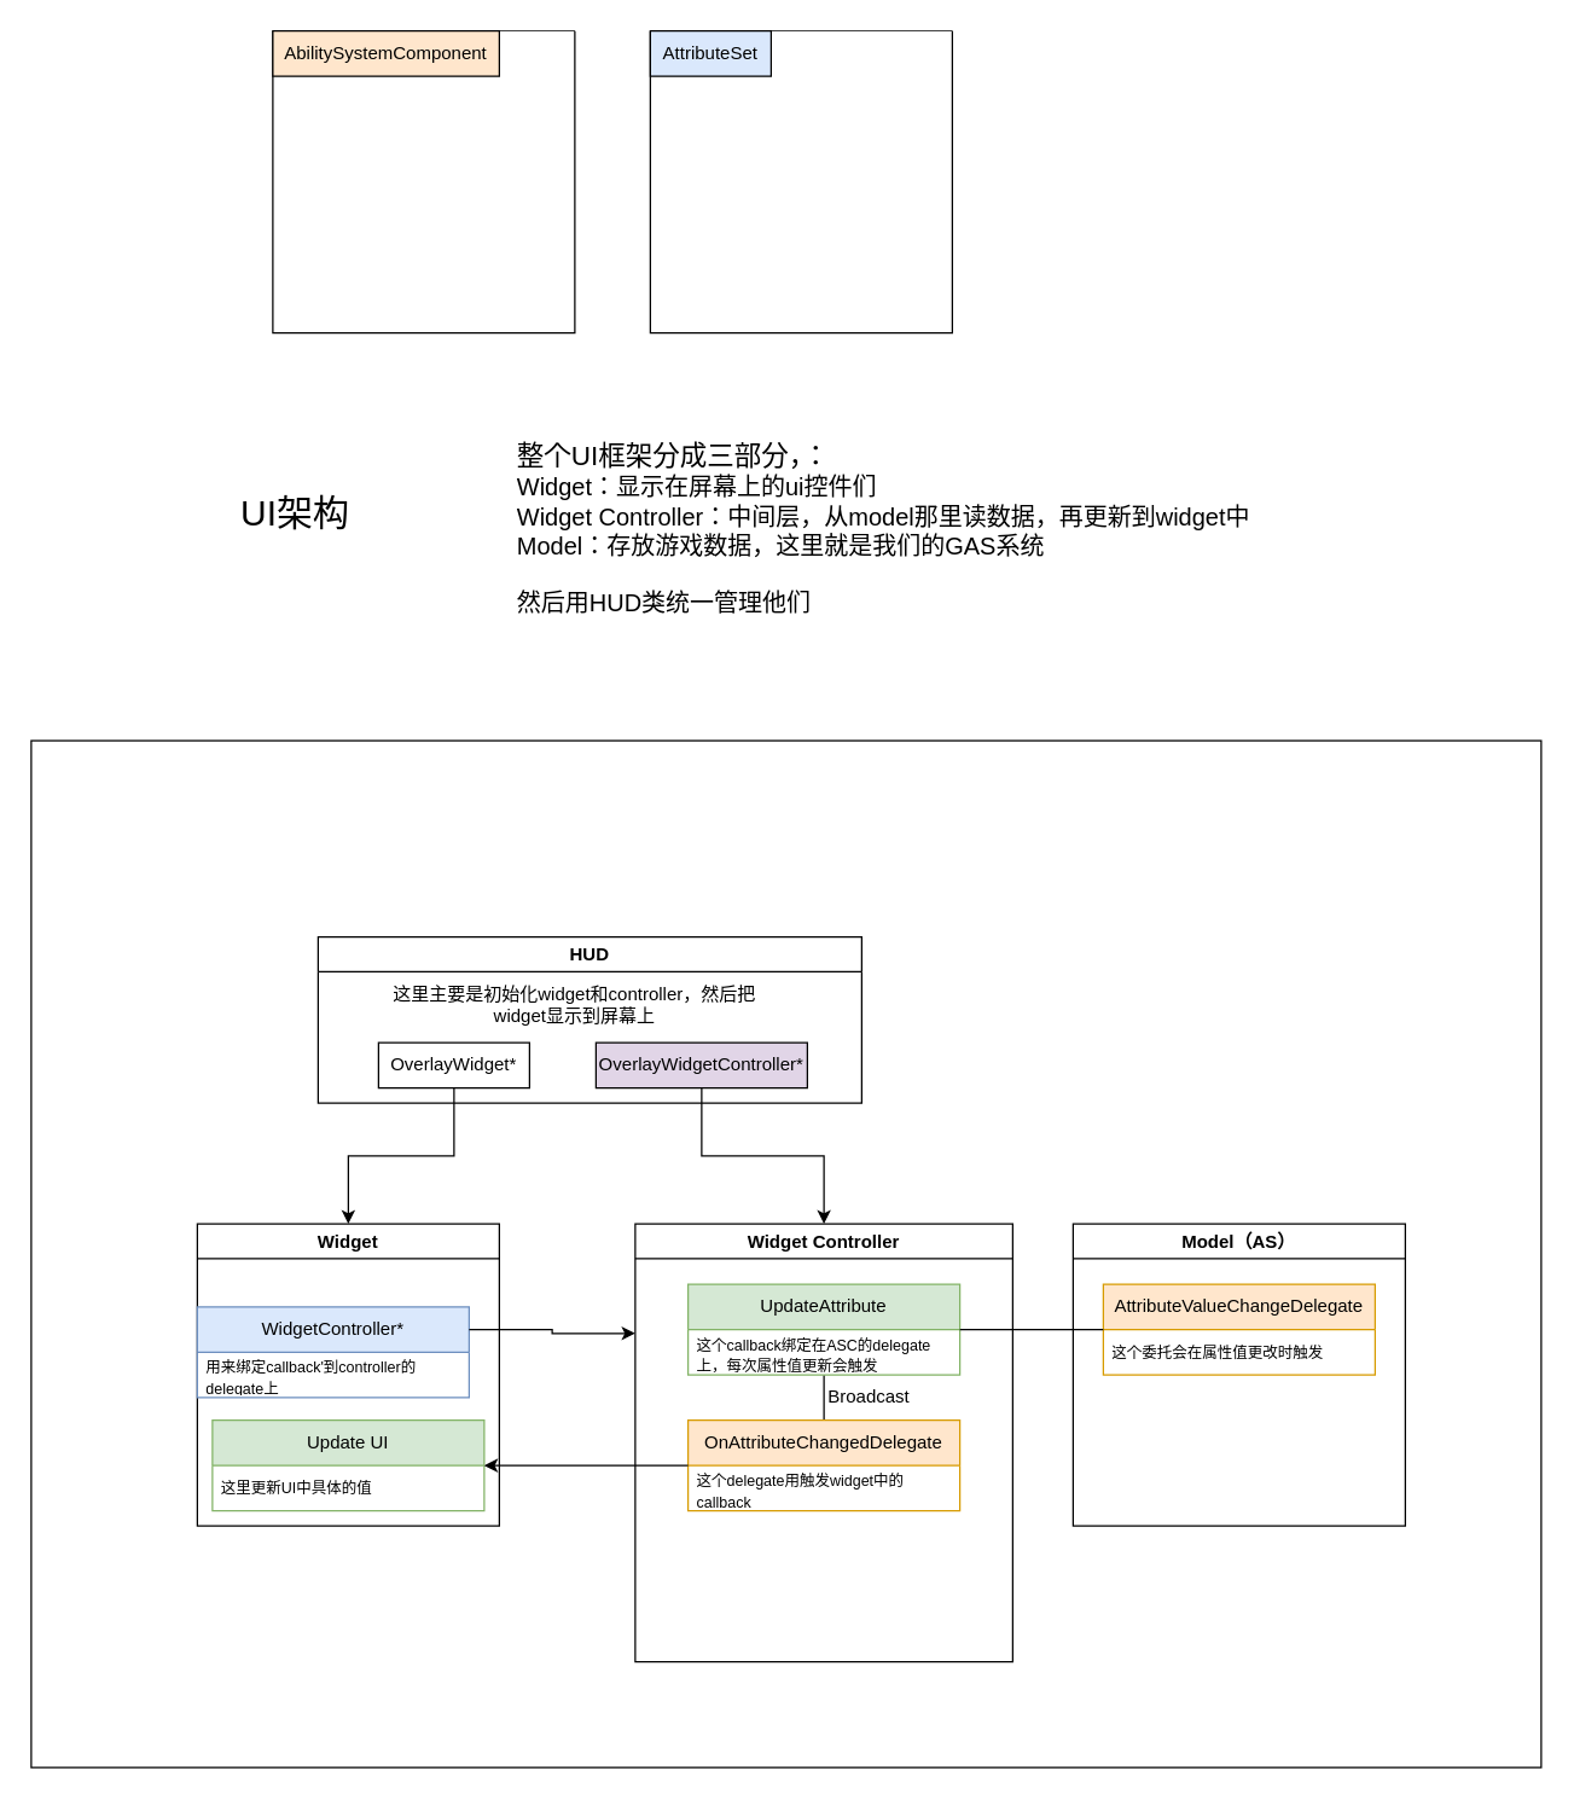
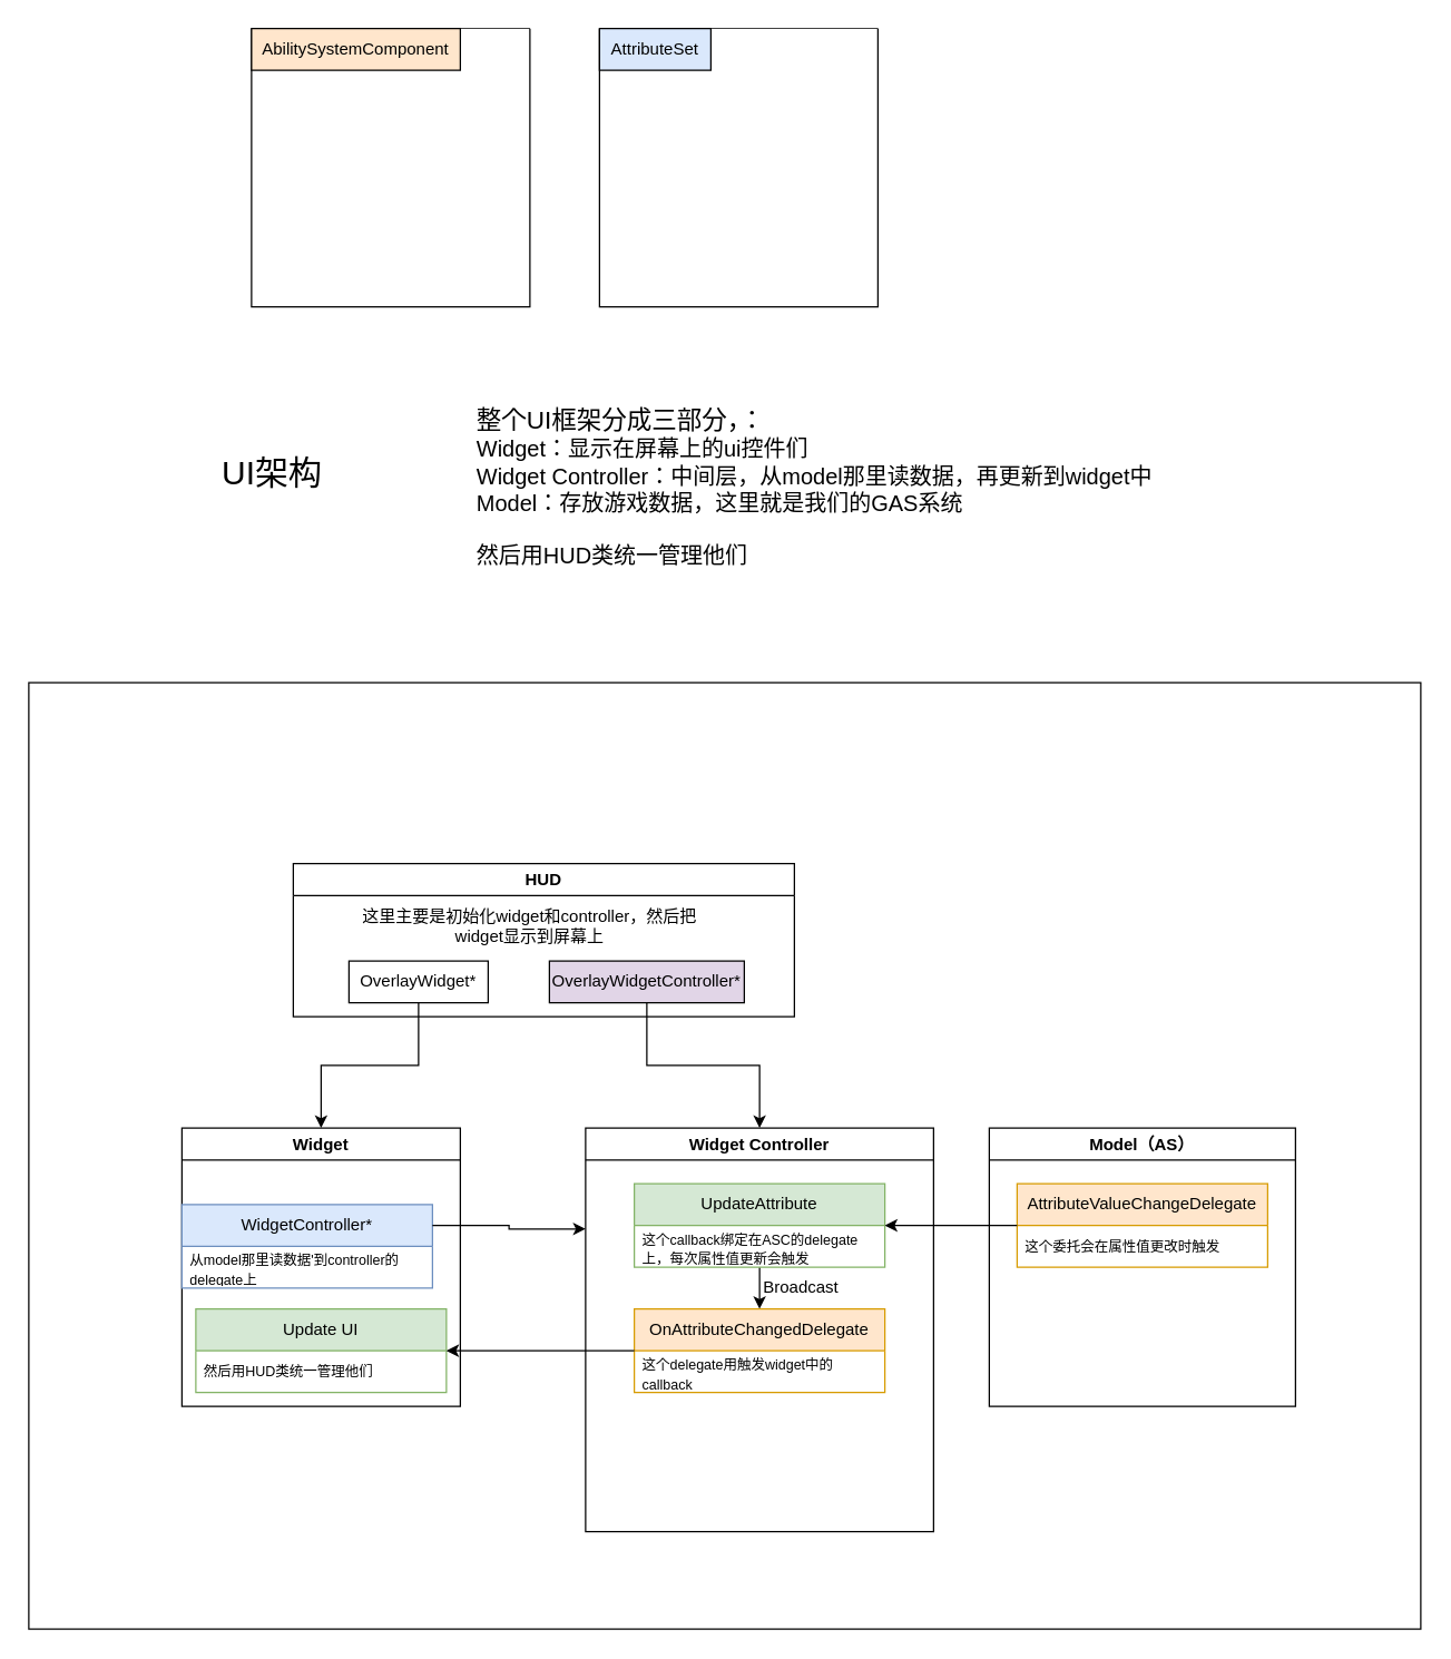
  <mxCell id="0" />
  <mxCell id="1" parent="0" />
  <mxCell id="2" value="" style="rounded=0;whiteSpace=wrap;html=1;" vertex="1" parent="1"><mxGeometry x="20" y="490" width="1000" height="680" as="geometry" /></mxCell>
  <mxCell id="3" value="" style="swimlane;startSize=0;swimlaneFillColor=#FFFFFF;" parent="1" vertex="1"><mxGeometry x="180" y="20" width="200" height="200" as="geometry"><mxRectangle x="750" y="240" width="50" height="40" as="alternateBounds" /></mxGeometry></mxCell>
  <mxCell id="4" value="AbilitySystemComponent" style="rounded=0;whiteSpace=wrap;html=1;fillColor=#ffe6cc;" parent="3" vertex="1"><mxGeometry width="150" height="30" as="geometry" /></mxCell>
  <mxCell id="5" value="" style="swimlane;startSize=0;swimlaneFillColor=#FFFFFF;" parent="1" vertex="1"><mxGeometry x="430" y="20" width="200" height="200" as="geometry"><mxRectangle x="750" y="240" width="50" height="40" as="alternateBounds" /></mxGeometry></mxCell>
  <mxCell id="6" value="AttributeSet" style="rounded=0;whiteSpace=wrap;html=1;fillColor=#dae8fc;" parent="5" vertex="1"><mxGeometry width="80" height="30" as="geometry" /></mxCell>
  <mxCell id="7" value="&lt;font style=&quot;font-size: 24px;&quot;&gt;UI架构&lt;/font&gt;" style="text;html=1;strokeColor=none;fillColor=none;align=center;verticalAlign=middle;whiteSpace=wrap;rounded=0;" vertex="1" parent="1"><mxGeometry x="150" y="320" width="90" height="40" as="geometry" /></mxCell>
  <mxCell id="8" value="Widget" style="swimlane;whiteSpace=wrap;html=1;swimlaneFillColor=default;" vertex="1" parent="1"><mxGeometry x="130" y="810" width="200" height="200" as="geometry" /></mxCell>
  <mxCell id="9" value="Update UI" style="swimlane;fontStyle=0;childLayout=stackLayout;horizontal=1;startSize=30;horizontalStack=0;resizeParent=1;resizeParentMax=0;resizeLast=0;collapsible=1;marginBottom=0;whiteSpace=wrap;html=1;fillColor=#d5e8d4;strokeColor=#82b366;" vertex="1" parent="8"><mxGeometry x="10" y="130" width="180" height="60" as="geometry" /></mxCell>
- <mxCell id="10" value="&lt;span style=&quot;font-size: 10px;&quot;&gt;这里更新UI中具体的值&lt;/span&gt;" style="text;strokeColor=none;fillColor=none;align=left;verticalAlign=middle;spacingLeft=4;spacingRight=4;overflow=hidden;points=[[0,0.5],[1,0.5]];portConstraint=eastwest;rotatable=0;whiteSpace=wrap;html=1;" vertex="1" parent="9"><mxGeometry y="30" width="180" height="30" as="geometry" /></mxCell>
+ <mxCell id="10" value="&lt;span style=&quot;font-size: 10px;&quot;&gt;然后用HUD类统一管理他们&lt;/span&gt;" style="text;strokeColor=none;fillColor=none;align=left;verticalAlign=middle;spacingLeft=4;spacingRight=4;overflow=hidden;points=[[0,0.5],[1,0.5]];portConstraint=eastwest;rotatable=0;whiteSpace=wrap;html=1;" vertex="1" parent="9"><mxGeometry y="30" width="180" height="30" as="geometry" /></mxCell>
  <mxCell id="11" value="WidgetController*" style="swimlane;fontStyle=0;childLayout=stackLayout;horizontal=1;startSize=30;horizontalStack=0;resizeParent=1;resizeParentMax=0;resizeLast=0;collapsible=1;marginBottom=0;whiteSpace=wrap;html=1;fillColor=#dae8fc;strokeColor=#6c8ebf;" vertex="1" parent="8"><mxGeometry y="55" width="180" height="60" as="geometry" /></mxCell>
- <mxCell id="12" value="&lt;span style=&quot;font-size: 10px;&quot;&gt;用来绑定callback'到controller的delegate上&lt;/span&gt;" style="text;strokeColor=none;fillColor=none;align=left;verticalAlign=middle;spacingLeft=4;spacingRight=4;overflow=hidden;points=[[0,0.5],[1,0.5]];portConstraint=eastwest;rotatable=0;whiteSpace=wrap;html=1;" vertex="1" parent="11"><mxGeometry y="30" width="180" height="30" as="geometry" /></mxCell>
+ <mxCell id="12" value="&lt;span style=&quot;font-size: 10px;&quot;&gt;从model那里读数据'到controller的delegate上&lt;/span&gt;" style="text;strokeColor=none;fillColor=none;align=left;verticalAlign=middle;spacingLeft=4;spacingRight=4;overflow=hidden;points=[[0,0.5],[1,0.5]];portConstraint=eastwest;rotatable=0;whiteSpace=wrap;html=1;" vertex="1" parent="11"><mxGeometry y="30" width="180" height="30" as="geometry" /></mxCell>
  <mxCell id="13" value="Widget Controller" style="swimlane;whiteSpace=wrap;html=1;swimlaneFillColor=default;" vertex="1" parent="1"><mxGeometry x="420" y="810" width="250" height="290" as="geometry"><mxRectangle x="300" y="840" width="140" height="30" as="alternateBounds" /></mxGeometry></mxCell>
- <mxCell id="14" style="edgeStyle=orthogonalEdgeStyle;rounded=0;orthogonalLoop=1;jettySize=auto;html=1;exitX=0.5;exitY=1;exitDx=0;exitDy=0;entryX=0.5;entryY=0;entryDx=0;entryDy=0;endArrow=none;" edge="1" parent="13" source="15" target="17"><mxGeometry relative="1" as="geometry" /></mxCell>
+ <mxCell id="14" style="edgeStyle=orthogonalEdgeStyle;rounded=0;orthogonalLoop=1;jettySize=auto;html=1;exitX=0.5;exitY=1;exitDx=0;exitDy=0;entryX=0.5;entryY=0;entryDx=0;entryDy=0;" edge="1" parent="13" source="15" target="17"><mxGeometry relative="1" as="geometry" /></mxCell>
  <mxCell id="15" value="UpdateAttribute" style="swimlane;fontStyle=0;childLayout=stackLayout;horizontal=1;startSize=30;horizontalStack=0;resizeParent=1;resizeParentMax=0;resizeLast=0;collapsible=1;marginBottom=0;whiteSpace=wrap;html=1;fillColor=#d5e8d4;strokeColor=#82b366;" vertex="1" parent="13"><mxGeometry x="35" y="40" width="180" height="60" as="geometry" /></mxCell>
  <mxCell id="16" value="&lt;font style=&quot;font-size: 10px;&quot;&gt;这个callback绑定在ASC的delegate上，每次属性值更新会触发&lt;/font&gt;" style="text;strokeColor=none;fillColor=none;align=left;verticalAlign=middle;spacingLeft=4;spacingRight=4;overflow=hidden;points=[[0,0.5],[1,0.5]];portConstraint=eastwest;rotatable=0;whiteSpace=wrap;html=1;" vertex="1" parent="15"><mxGeometry y="30" width="180" height="30" as="geometry" /></mxCell>
  <mxCell id="17" value="OnAttributeChangedDelegate" style="swimlane;fontStyle=0;childLayout=stackLayout;horizontal=1;startSize=30;horizontalStack=0;resizeParent=1;resizeParentMax=0;resizeLast=0;collapsible=1;marginBottom=0;whiteSpace=wrap;html=1;fillColor=#ffe6cc;strokeColor=#d79b00;" vertex="1" parent="13"><mxGeometry x="35" y="130" width="180" height="60" as="geometry" /></mxCell>
  <mxCell id="18" value="&lt;span style=&quot;font-size: 10px;&quot;&gt;这个delegate用触发widget中的callback&lt;/span&gt;" style="text;strokeColor=none;fillColor=none;align=left;verticalAlign=middle;spacingLeft=4;spacingRight=4;overflow=hidden;points=[[0,0.5],[1,0.5]];portConstraint=eastwest;rotatable=0;whiteSpace=wrap;html=1;" vertex="1" parent="17"><mxGeometry y="30" width="180" height="30" as="geometry" /></mxCell>
  <mxCell id="19" value="Broadcast" style="text;html=1;strokeColor=none;fillColor=none;align=center;verticalAlign=middle;whiteSpace=wrap;rounded=0;" vertex="1" parent="13"><mxGeometry x="130" y="110" width="50" height="10" as="geometry" /></mxCell>
  <mxCell id="20" value="Model（AS）" style="swimlane;whiteSpace=wrap;html=1;swimlaneFillColor=default;" vertex="1" parent="1"><mxGeometry x="710" y="810" width="220" height="200" as="geometry" /></mxCell>
  <mxCell id="21" value="AttributeValueChangeDelegate" style="swimlane;fontStyle=0;childLayout=stackLayout;horizontal=1;startSize=30;horizontalStack=0;resizeParent=1;resizeParentMax=0;resizeLast=0;collapsible=1;marginBottom=0;whiteSpace=wrap;html=1;fillColor=#ffe6cc;strokeColor=#d79b00;swimlaneFillColor=default;" vertex="1" parent="20"><mxGeometry x="20" y="40" width="180" height="60" as="geometry" /></mxCell>
  <mxCell id="22" value="&lt;font style=&quot;font-size: 10px;&quot;&gt;这个委托会在属性值更改时触发&lt;/font&gt;" style="text;strokeColor=none;fillColor=none;align=left;verticalAlign=middle;spacingLeft=4;spacingRight=4;overflow=hidden;points=[[0,0.5],[1,0.5]];portConstraint=eastwest;rotatable=0;whiteSpace=wrap;html=1;" vertex="1" parent="21"><mxGeometry y="30" width="180" height="30" as="geometry" /></mxCell>
  <mxCell id="23" value="&lt;div style=&quot;&quot;&gt;&lt;span style=&quot;background-color: initial;&quot;&gt;&lt;font style=&quot;font-size: 18px;&quot;&gt;整个UI框架分成三部分，：&lt;/font&gt;&lt;/span&gt;&lt;/div&gt;&lt;div style=&quot;&quot;&gt;&lt;span style=&quot;background-color: initial;&quot;&gt;&lt;font size=&quot;3&quot;&gt;Widget：显示在屏幕上的ui控件们&lt;/font&gt;&lt;/span&gt;&lt;/div&gt;&lt;div style=&quot;&quot;&gt;&lt;span style=&quot;background-color: initial;&quot;&gt;&lt;font size=&quot;3&quot;&gt;Widget Controller：中间层，从model那里读数据，再更新到widget中&lt;/font&gt;&lt;/span&gt;&lt;/div&gt;&lt;div style=&quot;&quot;&gt;&lt;span style=&quot;background-color: initial;&quot;&gt;&lt;font size=&quot;3&quot;&gt;Model：存放游戏数据，这里就是我们的GAS系统&lt;/font&gt;&lt;/span&gt;&lt;/div&gt;&lt;div style=&quot;&quot;&gt;&lt;span style=&quot;background-color: initial;&quot;&gt;&lt;font size=&quot;3&quot;&gt;&lt;br&gt;&lt;/font&gt;&lt;/span&gt;&lt;/div&gt;&lt;div style=&quot;&quot;&gt;&lt;span style=&quot;background-color: initial;&quot;&gt;&lt;font size=&quot;3&quot;&gt;然后用HUD类统一管理他们&lt;/font&gt;&lt;/span&gt;&lt;/div&gt;" style="text;html=1;strokeColor=none;fillColor=none;align=left;verticalAlign=middle;whiteSpace=wrap;rounded=0;" vertex="1" parent="1"><mxGeometry x="340" y="290" width="560" height="120" as="geometry" /></mxCell>
  <mxCell id="24" value="HUD" style="swimlane;whiteSpace=wrap;html=1;swimlaneFillColor=default;" vertex="1" parent="1"><mxGeometry x="210" y="620" width="360" height="110" as="geometry" /></mxCell>
  <mxCell id="25" value="OverlayWidget*" style="rounded=0;whiteSpace=wrap;html=1;" vertex="1" parent="24"><mxGeometry x="40" y="70" width="100" height="30" as="geometry" /></mxCell>
  <mxCell id="26" value="OverlayWidgetController*" style="rounded=0;whiteSpace=wrap;html=1;fillColor=#e1d5e7;" vertex="1" parent="24"><mxGeometry x="184" y="70" width="140" height="30" as="geometry" /></mxCell>
  <mxCell id="27" value="这里主要是初始化widget和controller，然后把widget显示到屏幕上" style="text;html=1;strokeColor=none;fillColor=none;align=center;verticalAlign=middle;whiteSpace=wrap;rounded=0;" vertex="1" parent="24"><mxGeometry x="40" y="30" width="260" height="30" as="geometry" /></mxCell>
  <mxCell id="28" style="edgeStyle=orthogonalEdgeStyle;rounded=0;orthogonalLoop=1;jettySize=auto;html=1;exitX=0.5;exitY=1;exitDx=0;exitDy=0;entryX=0.5;entryY=0;entryDx=0;entryDy=0;" edge="1" parent="1" source="25" target="8"><mxGeometry relative="1" as="geometry" /></mxCell>
  <mxCell id="29" style="edgeStyle=orthogonalEdgeStyle;rounded=0;orthogonalLoop=1;jettySize=auto;html=1;exitX=0.5;exitY=1;exitDx=0;exitDy=0;entryX=0.5;entryY=0;entryDx=0;entryDy=0;" edge="1" parent="1" source="26" target="13"><mxGeometry relative="1" as="geometry" /></mxCell>
  <mxCell id="30" style="edgeStyle=orthogonalEdgeStyle;rounded=0;orthogonalLoop=1;jettySize=auto;html=1;exitX=1;exitY=0.25;exitDx=0;exitDy=0;entryX=0;entryY=0.25;entryDx=0;entryDy=0;" edge="1" parent="1" source="11" target="13"><mxGeometry relative="1" as="geometry" /></mxCell>
- <mxCell id="31" style="edgeStyle=orthogonalEdgeStyle;rounded=0;orthogonalLoop=1;jettySize=auto;html=1;exitX=0;exitY=0.5;exitDx=0;exitDy=0;entryX=1;entryY=0.5;entryDx=0;entryDy=0;endArrow=none;" edge="1" parent="1" source="21" target="15"><mxGeometry relative="1" as="geometry" /></mxCell>
+ <mxCell id="31" style="edgeStyle=orthogonalEdgeStyle;rounded=0;orthogonalLoop=1;jettySize=auto;html=1;exitX=0;exitY=0.5;exitDx=0;exitDy=0;entryX=1;entryY=0.5;entryDx=0;entryDy=0;" edge="1" parent="1" source="21" target="15"><mxGeometry relative="1" as="geometry" /></mxCell>
  <mxCell id="32" style="edgeStyle=orthogonalEdgeStyle;rounded=0;orthogonalLoop=1;jettySize=auto;html=1;exitX=0;exitY=0.5;exitDx=0;exitDy=0;entryX=1;entryY=0.5;entryDx=0;entryDy=0;" edge="1" parent="1" source="17" target="9"><mxGeometry relative="1" as="geometry" /></mxCell>
